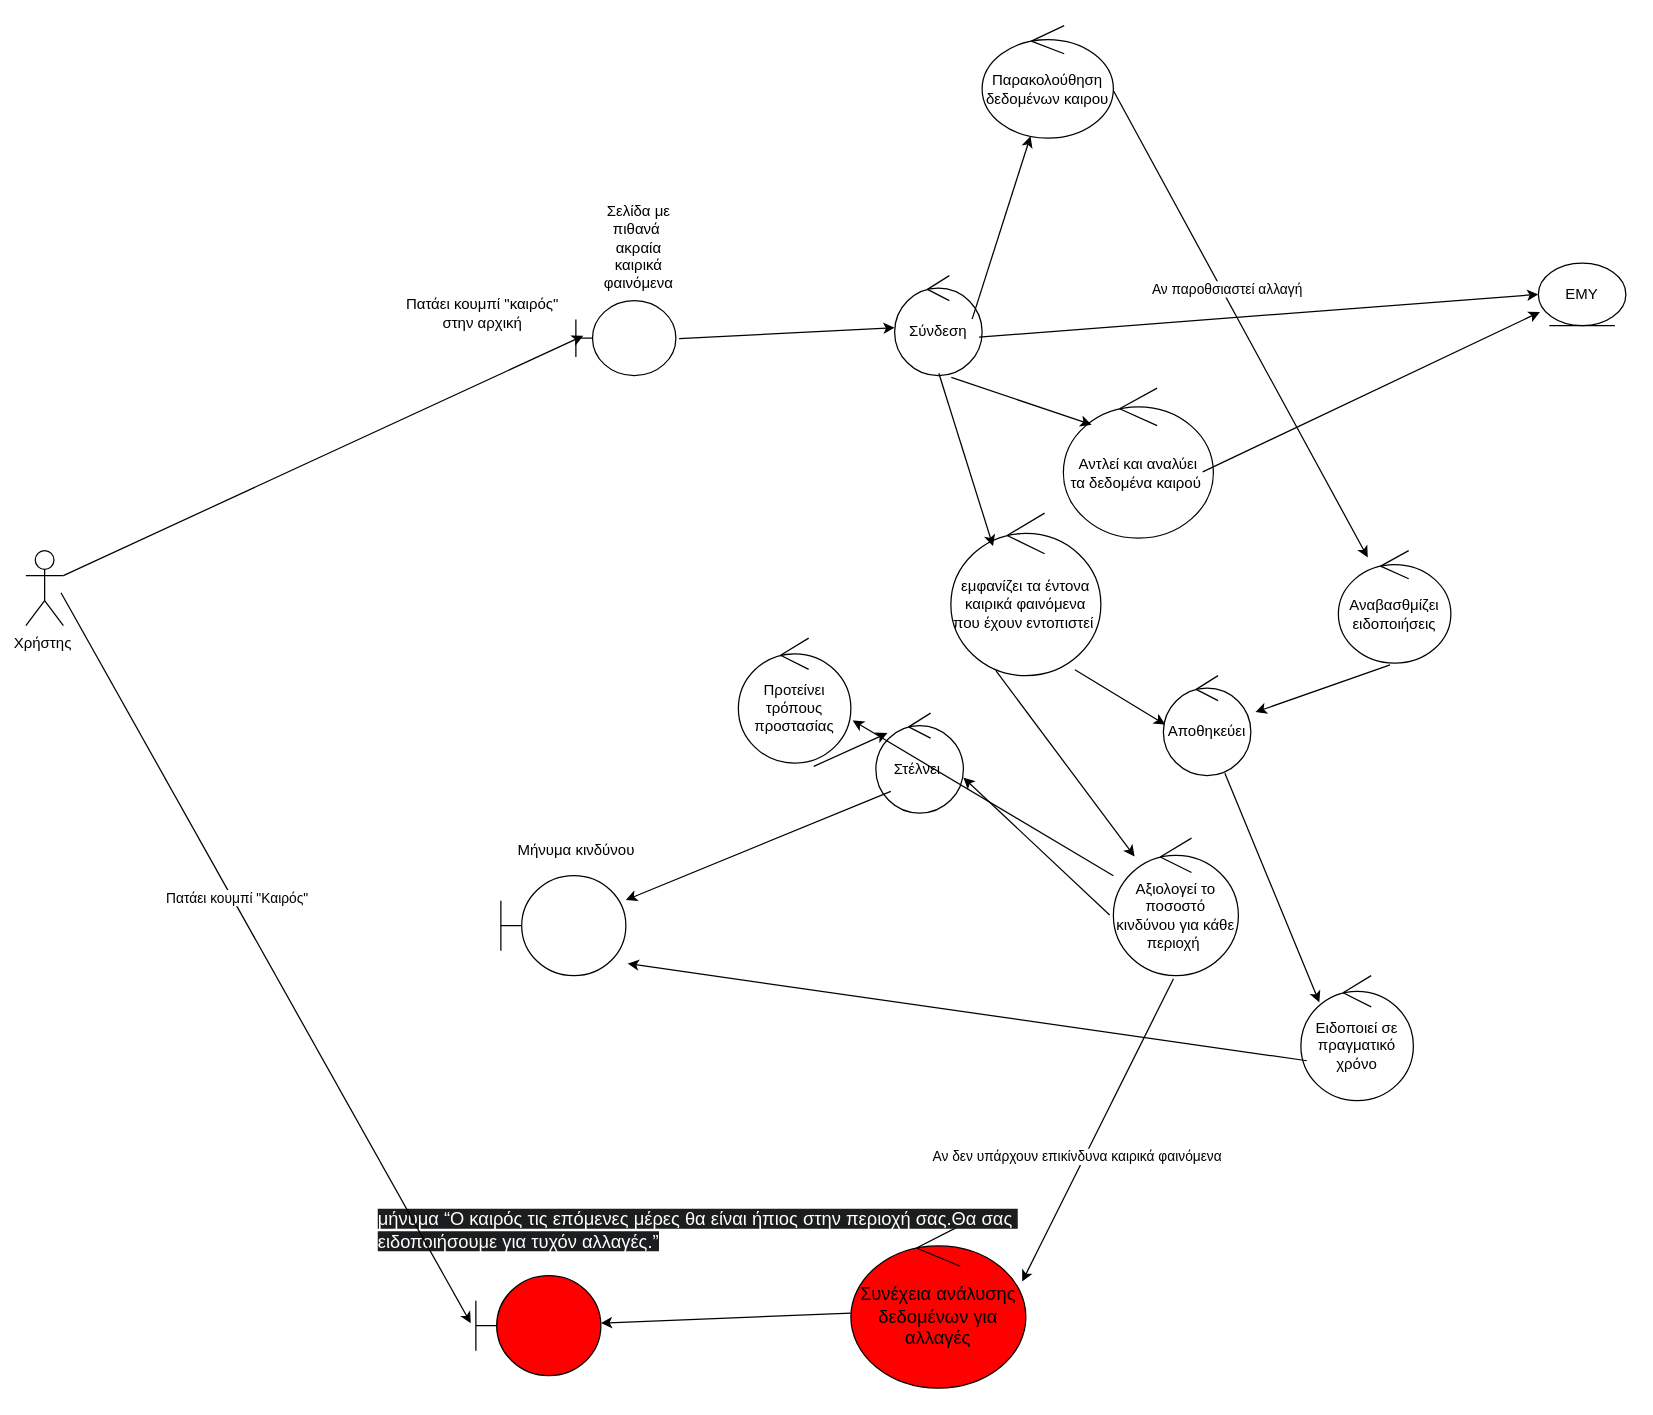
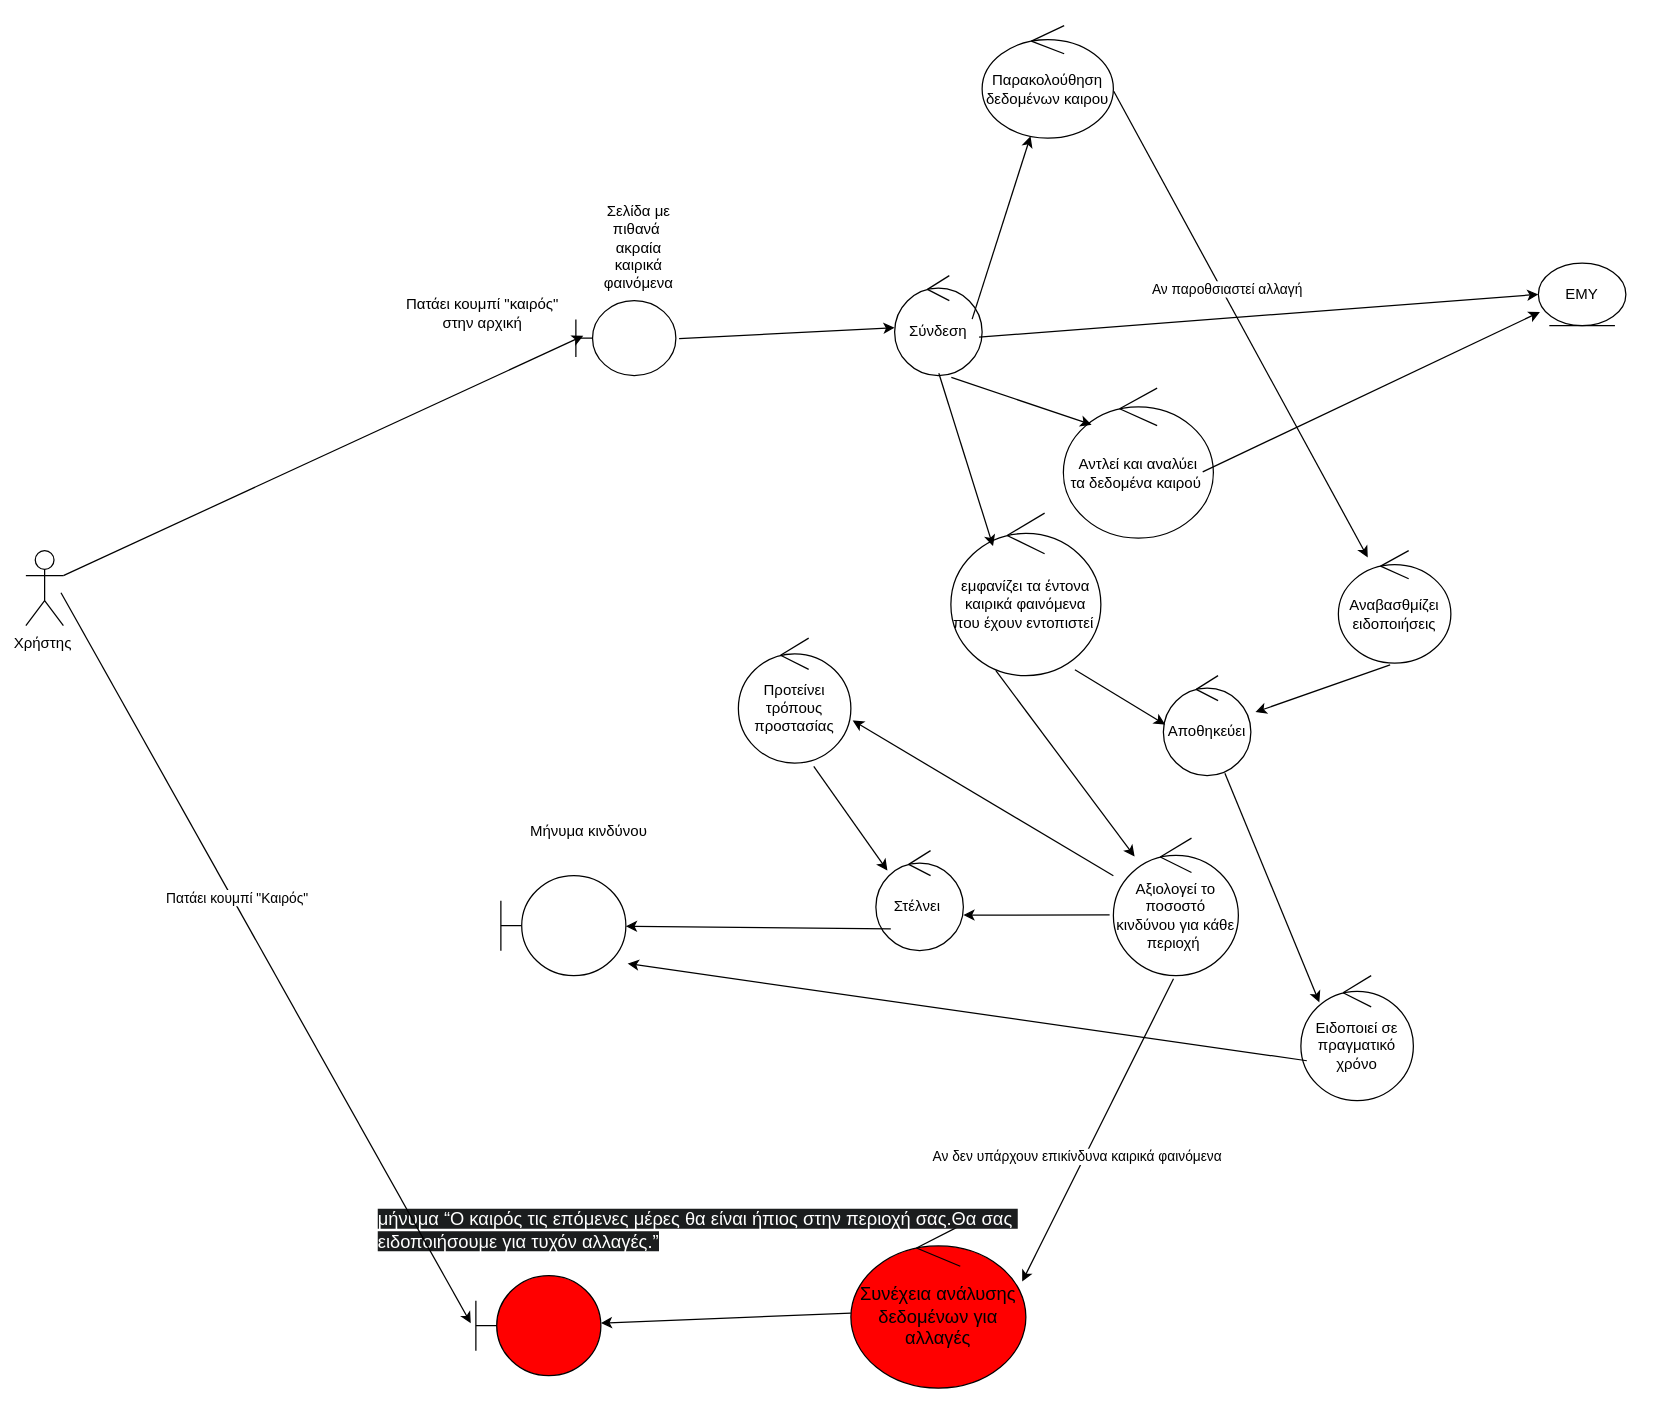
  <mxCell id="0" />
  <mxCell id="1" parent="0" />
  <mxCell id="2" value="Χρήστης&amp;nbsp;" style="shape=umlActor;verticalLabelPosition=bottom;verticalAlign=top;html=1;" vertex="1" parent="1"><mxGeometry x="20" y="440" width="30" height="60" as="geometry" /></mxCell>
  <mxCell id="3" value="" style="shape=umlBoundary;whiteSpace=wrap;html=1;" vertex="1" parent="1"><mxGeometry x="460" y="240" width="80" height="60" as="geometry" /></mxCell>
  <mxCell id="4" value="ΕΜΥ" style="ellipse;shape=umlEntity;whiteSpace=wrap;html=1;" vertex="1" parent="1"><mxGeometry x="1230" y="210" width="70" height="50" as="geometry" /></mxCell>
  <mxCell id="5" value="&lt;span style=&quot;text-wrap-mode: nowrap;&quot;&gt;Αντλεί και αναλύει&lt;/span&gt;&lt;div style=&quot;text-wrap-mode: nowrap;&quot;&gt;τα δεδομένα καιρού&amp;nbsp;&lt;/div&gt;" style="ellipse;shape=umlControl;whiteSpace=wrap;html=1;" vertex="1" parent="1"><mxGeometry x="850" y="310" width="120" height="120" as="geometry" /></mxCell>
  <mxCell id="6" value="Αξιολογεί το ποσοστό κινδύνου για κάθε περιοχή&amp;nbsp;" style="ellipse;shape=umlControl;whiteSpace=wrap;html=1;" vertex="1" parent="1"><mxGeometry x="890" y="670" width="100" height="110" as="geometry" /></mxCell>
  <mxCell id="7" value="εμφανίζει τα έντονα καιρικά φαινόμενα που έχουν εντοπιστεί&amp;nbsp;" style="ellipse;shape=umlControl;whiteSpace=wrap;html=1;" vertex="1" parent="1"><mxGeometry x="760" y="410" width="120" height="130" as="geometry" /></mxCell>
  <mxCell id="8" value="&lt;br&gt;&lt;div&gt;&lt;span style=&quot;text-wrap-mode: wrap;&quot;&gt;Σελίδα με πιθανά&amp;nbsp;&lt;/span&gt;&lt;/div&gt;&lt;div&gt;&lt;span style=&quot;text-wrap-mode: wrap;&quot;&gt;ακραία καιρικά φαινόμενα&lt;/span&gt;&lt;/div&gt;" style="text;html=1;align=center;verticalAlign=middle;resizable=0;points=[];autosize=1;strokeColor=none;fillColor=none;" vertex="1" parent="1"><mxGeometry x="430" y="160" width="160" height="60" as="geometry" /></mxCell>
  <mxCell id="9" value="Πατάει κουμπί &quot;καιρός&quot;&lt;div&gt;&amp;nbsp;στην αρχική&amp;nbsp;&lt;/div&gt;" style="text;html=1;align=center;verticalAlign=middle;resizable=0;points=[];autosize=1;strokeColor=none;fillColor=none;" vertex="1" parent="1"><mxGeometry x="310" y="230" width="150" height="40" as="geometry" /></mxCell>
  <mxCell id="10" value="&lt;font face=&quot;Arial, sans-serif&quot;&gt;&lt;span style=&quot;font-size: 14.667px; white-space-collapse: preserve;&quot;&gt;Συνέχεια ανάλυσης δεδομένων για αλλαγές&lt;/span&gt;&lt;/font&gt;" style="ellipse;shape=umlControl;whiteSpace=wrap;html=1;fillColor=#FF0000;" vertex="1" parent="1"><mxGeometry x="680" y="980" width="140" height="130" as="geometry" /></mxCell>
  <mxCell id="11" value="" style="endArrow=classic;html=1;rounded=0;exitX=1;exitY=0.333;exitDx=0;exitDy=0;exitPerimeter=0;entryX=0.074;entryY=0.469;entryDx=0;entryDy=0;entryPerimeter=0;" edge="1" parent="1" source="2" target="3"><mxGeometry width="50" height="50" relative="1" as="geometry"><mxPoint x="660" y="550" as="sourcePoint" /><mxPoint x="530" y="430" as="targetPoint" /></mxGeometry></mxCell>
  <mxCell id="12" value="" style="endArrow=classic;html=1;rounded=0;exitX=1.032;exitY=0.506;exitDx=0;exitDy=0;exitPerimeter=0;" edge="1" parent="1" source="3" target="13"><mxGeometry width="50" height="50" relative="1" as="geometry"><mxPoint x="660" y="550" as="sourcePoint" /><mxPoint x="750" y="260" as="targetPoint" /></mxGeometry></mxCell>
  <mxCell id="13" value="Σύνδεση" style="ellipse;shape=umlControl;whiteSpace=wrap;html=1;" vertex="1" parent="1"><mxGeometry x="715" y="220" width="70" height="80" as="geometry" /></mxCell>
  <mxCell id="14" value="" style="endArrow=classic;html=1;rounded=0;exitX=0.965;exitY=0.615;exitDx=0;exitDy=0;exitPerimeter=0;entryX=0;entryY=0.5;entryDx=0;entryDy=0;" edge="1" parent="1" source="13" target="4"><mxGeometry width="50" height="50" relative="1" as="geometry"><mxPoint x="660" y="550" as="sourcePoint" /><mxPoint x="710" y="500" as="targetPoint" /></mxGeometry></mxCell>
  <mxCell id="15" value="" style="endArrow=classic;html=1;rounded=0;exitX=0.648;exitY=1.018;exitDx=0;exitDy=0;exitPerimeter=0;entryX=0.188;entryY=0.244;entryDx=0;entryDy=0;entryPerimeter=0;" edge="1" parent="1" source="13" target="5"><mxGeometry width="50" height="50" relative="1" as="geometry"><mxPoint x="660" y="550" as="sourcePoint" /><mxPoint x="710" y="500" as="targetPoint" /></mxGeometry></mxCell>
  <mxCell id="16" value="" style="endArrow=classic;html=1;rounded=0;exitX=0.505;exitY=0.976;exitDx=0;exitDy=0;exitPerimeter=0;entryX=0.281;entryY=0.203;entryDx=0;entryDy=0;entryPerimeter=0;" edge="1" parent="1" source="13" target="7"><mxGeometry width="50" height="50" relative="1" as="geometry"><mxPoint x="660" y="550" as="sourcePoint" /><mxPoint x="710" y="500" as="targetPoint" /></mxGeometry></mxCell>
  <mxCell id="17" value="" style="endArrow=classic;html=1;rounded=0;exitX=0.929;exitY=0.558;exitDx=0;exitDy=0;exitPerimeter=0;entryX=0.018;entryY=0.782;entryDx=0;entryDy=0;entryPerimeter=0;" edge="1" parent="1" source="5" target="4"><mxGeometry width="50" height="50" relative="1" as="geometry"><mxPoint x="660" y="550" as="sourcePoint" /><mxPoint x="710" y="500" as="targetPoint" /></mxGeometry></mxCell>
  <mxCell id="18" value="Αποθηκεύει" style="ellipse;shape=umlControl;whiteSpace=wrap;html=1;" vertex="1" parent="1"><mxGeometry x="930" y="540" width="70" height="80" as="geometry" /></mxCell>
  <mxCell id="19" value="" style="endArrow=classic;html=1;rounded=0;exitX=0.827;exitY=0.964;exitDx=0;exitDy=0;exitPerimeter=0;entryX=0.021;entryY=0.49;entryDx=0;entryDy=0;entryPerimeter=0;" edge="1" parent="1" source="7" target="18"><mxGeometry width="50" height="50" relative="1" as="geometry"><mxPoint x="660" y="550" as="sourcePoint" /><mxPoint x="710" y="500" as="targetPoint" /></mxGeometry></mxCell>
  <mxCell id="20" value="" style="endArrow=classic;html=1;rounded=0;exitX=0.299;exitY=0.968;exitDx=0;exitDy=0;exitPerimeter=0;entryX=0.17;entryY=0.134;entryDx=0;entryDy=0;entryPerimeter=0;" edge="1" parent="1" source="7" target="6"><mxGeometry width="50" height="50" relative="1" as="geometry"><mxPoint x="660" y="550" as="sourcePoint" /><mxPoint x="700" y="650" as="targetPoint" /></mxGeometry></mxCell>
- <mxCell id="21" value="Στέλνει&amp;nbsp;" style="ellipse;shape=umlControl;whiteSpace=wrap;html=1;" vertex="1" parent="1"><mxGeometry x="700" y="570" width="70" height="80" as="geometry" /></mxCell>
+ <mxCell id="21" value="Στέλνει&amp;nbsp;" style="ellipse;shape=umlControl;whiteSpace=wrap;html=1;" vertex="1" parent="1"><mxGeometry x="700" y="680" width="70" height="80" as="geometry" /></mxCell>
  <mxCell id="22" value="" style="endArrow=classic;html=1;rounded=0;exitX=0.171;exitY=0.782;exitDx=0;exitDy=0;exitPerimeter=0;" edge="1" parent="1" source="21" target="23"><mxGeometry width="50" height="50" relative="1" as="geometry"><mxPoint x="660" y="550" as="sourcePoint" /><mxPoint x="590" y="673" as="targetPoint" /></mxGeometry></mxCell>
  <mxCell id="23" value="" style="shape=umlBoundary;whiteSpace=wrap;html=1;" vertex="1" parent="1"><mxGeometry x="400" y="700" width="100" height="80" as="geometry" /></mxCell>
- <mxCell id="24" value="Μήνυμα κινδύνου" style="text;html=1;align=center;verticalAlign=middle;resizable=0;points=[];autosize=1;strokeColor=none;fillColor=none;" vertex="1" parent="1"><mxGeometry x="400" y="665" width="120" height="30" as="geometry" /></mxCell>
+ <mxCell id="24" value="Μήνυμα κινδύνου" style="text;html=1;align=center;verticalAlign=middle;resizable=0;points=[];autosize=1;strokeColor=none;fillColor=none;" vertex="1" parent="1"><mxGeometry x="410" y="650" width="120" height="30" as="geometry" /></mxCell>
  <mxCell id="25" value="" style="endArrow=classic;html=1;rounded=0;exitX=-0.03;exitY=0.559;exitDx=0;exitDy=0;exitPerimeter=0;entryX=1;entryY=0.644;entryDx=0;entryDy=0;entryPerimeter=0;" edge="1" parent="1" source="6" target="21"><mxGeometry width="50" height="50" relative="1" as="geometry"><mxPoint x="660" y="550" as="sourcePoint" /><mxPoint x="710" y="500" as="targetPoint" /></mxGeometry></mxCell>
  <mxCell id="26" value="" style="endArrow=classic;html=1;rounded=0;entryX=0.132;entryY=0.199;entryDx=0;entryDy=0;entryPerimeter=0;exitX=0.67;exitY=1.026;exitDx=0;exitDy=0;exitPerimeter=0;" edge="1" parent="1" source="27" target="21"><mxGeometry width="50" height="50" relative="1" as="geometry"><mxPoint x="740" y="630" as="sourcePoint" /><mxPoint x="670" y="590" as="targetPoint" /></mxGeometry></mxCell>
  <mxCell id="27" value="Προτείνει τρόπους προστασίας" style="ellipse;shape=umlControl;whiteSpace=wrap;html=1;" vertex="1" parent="1"><mxGeometry x="590" y="510" width="90" height="100" as="geometry" /></mxCell>
  <mxCell id="28" value="" style="endArrow=classic;html=1;rounded=0;exitX=0;exitY=0.273;exitDx=0;exitDy=0;exitPerimeter=0;entryX=1.016;entryY=0.659;entryDx=0;entryDy=0;entryPerimeter=0;" edge="1" parent="1" source="6" target="27"><mxGeometry width="50" height="50" relative="1" as="geometry"><mxPoint x="690" y="600" as="sourcePoint" /><mxPoint x="740" y="550" as="targetPoint" /></mxGeometry></mxCell>
  <mxCell id="29" value="" style="endArrow=classic;html=1;rounded=0;exitX=0.886;exitY=0.435;exitDx=0;exitDy=0;exitPerimeter=0;" edge="1" parent="1" source="13" target="30"><mxGeometry width="50" height="50" relative="1" as="geometry"><mxPoint x="660" y="550" as="sourcePoint" /><mxPoint x="900" y="140" as="targetPoint" /></mxGeometry></mxCell>
  <mxCell id="30" value="Παρακολούθηση δεδομένων καιρου" style="ellipse;shape=umlControl;whiteSpace=wrap;html=1;" vertex="1" parent="1"><mxGeometry x="785" y="20" width="105" height="90" as="geometry" /></mxCell>
  <mxCell id="31" value="" style="endArrow=classic;html=1;rounded=0;exitX=1.003;exitY=0.584;exitDx=0;exitDy=0;exitPerimeter=0;" edge="1" parent="1" source="30" target="33"><mxGeometry width="50" height="50" relative="1" as="geometry"><mxPoint x="660" y="550" as="sourcePoint" /><mxPoint x="1020" y="30" as="targetPoint" /></mxGeometry></mxCell>
  <mxCell id="32" value="Αν παροθσιαστεί αλλαγή" style="edgeLabel;html=1;align=center;verticalAlign=middle;resizable=0;points=[];" vertex="1" connectable="0" parent="31"><mxGeometry x="-0.147" y="3" relative="1" as="geometry"><mxPoint x="1" as="offset" /></mxGeometry></mxCell>
  <mxCell id="33" value="Αναβασθμίζει ειδοποιήσεις" style="ellipse;shape=umlControl;whiteSpace=wrap;html=1;" vertex="1" parent="1"><mxGeometry x="1070" y="440" width="90" height="90" as="geometry" /></mxCell>
  <mxCell id="34" value="" style="endArrow=classic;html=1;rounded=0;exitX=0.46;exitY=1.016;exitDx=0;exitDy=0;exitPerimeter=0;entryX=1.052;entryY=0.365;entryDx=0;entryDy=0;entryPerimeter=0;" edge="1" parent="1" source="33" target="18"><mxGeometry width="50" height="50" relative="1" as="geometry"><mxPoint x="970" y="330" as="sourcePoint" /><mxPoint x="1020" y="280" as="targetPoint" /></mxGeometry></mxCell>
  <mxCell id="35" value="Ειδοποιεί σε πραγματικό χρόνο" style="ellipse;shape=umlControl;whiteSpace=wrap;html=1;" vertex="1" parent="1"><mxGeometry x="1040" y="780" width="90" height="100" as="geometry" /></mxCell>
  <mxCell id="36" value="" style="endArrow=classic;html=1;rounded=0;exitX=0.703;exitY=0.976;exitDx=0;exitDy=0;exitPerimeter=0;entryX=0.164;entryY=0.214;entryDx=0;entryDy=0;entryPerimeter=0;" edge="1" parent="1" source="18" target="35"><mxGeometry width="50" height="50" relative="1" as="geometry"><mxPoint x="970" y="660" as="sourcePoint" /><mxPoint x="1020" y="610" as="targetPoint" /></mxGeometry></mxCell>
  <mxCell id="37" value="" style="endArrow=classic;html=1;rounded=0;exitX=0.053;exitY=0.681;exitDx=0;exitDy=0;exitPerimeter=0;entryX=1.014;entryY=0.879;entryDx=0;entryDy=0;entryPerimeter=0;" edge="1" parent="1" source="35" target="23"><mxGeometry width="50" height="50" relative="1" as="geometry"><mxPoint x="970" y="660" as="sourcePoint" /><mxPoint x="1020" y="610" as="targetPoint" /></mxGeometry></mxCell>
  <mxCell id="38" value="" style="endArrow=classic;html=1;rounded=0;exitX=0.481;exitY=1.023;exitDx=0;exitDy=0;exitPerimeter=0;entryX=0.979;entryY=0.344;entryDx=0;entryDy=0;entryPerimeter=0;" edge="1" parent="1" source="6" target="10"><mxGeometry width="50" height="50" relative="1" as="geometry"><mxPoint x="896.85" y="1045.94" as="sourcePoint" /><mxPoint x="870" y="960" as="targetPoint" /></mxGeometry></mxCell>
  <mxCell id="39" value="Αν δεν υπάρχουν επικίνδυνα καιρικά φαινόμενα" style="edgeLabel;html=1;align=center;verticalAlign=middle;resizable=0;points=[];" vertex="1" connectable="0" parent="38"><mxGeometry x="0.186" y="-5" relative="1" as="geometry"><mxPoint x="-1" as="offset" /></mxGeometry></mxCell>
  <mxCell id="40" value="&lt;span style=&quot;color: rgb(255, 255, 255); font-family: Arial, sans-serif; font-size: 14.667px; font-style: normal; font-variant-ligatures: normal; font-variant-caps: normal; font-weight: 400; letter-spacing: normal; orphans: 2; text-align: center; text-indent: 0px; text-transform: none; widows: 2; word-spacing: 0px; -webkit-text-stroke-width: 0px; white-space: pre-wrap; background-color: rgb(27, 29, 30); text-decoration-thickness: initial; text-decoration-style: initial; text-decoration-color: initial; display: inline !important; float: none;&quot;&gt;μήνυμα&amp;nbsp;“Ο καιρός τις επόμενες μέρες θα είναι ήπιος στην περιοχή σας.Θα σας ειδοποιήσουμε για τυχόν αλλαγές.”&lt;/span&gt;" style="text;whiteSpace=wrap;html=1;" vertex="1" parent="1"><mxGeometry x="300" y="960" width="560" height="60" as="geometry" /></mxCell>
  <mxCell id="41" value="" style="endArrow=classic;html=1;rounded=0;exitX=0;exitY=0.538;exitDx=0;exitDy=0;exitPerimeter=0;" edge="1" parent="1" source="10" target="42"><mxGeometry width="50" height="50" relative="1" as="geometry"><mxPoint x="480" y="890" as="sourcePoint" /><mxPoint x="500" y="1046.074" as="targetPoint" /></mxGeometry></mxCell>
  <mxCell id="42" value="" style="shape=umlBoundary;whiteSpace=wrap;html=1;fillColor=#FF0000;" vertex="1" parent="1"><mxGeometry x="380" y="1020" width="100" height="80" as="geometry" /></mxCell>
  <mxCell id="43" value="" style="endArrow=classic;html=1;rounded=0;exitX=0.937;exitY=0.561;exitDx=0;exitDy=0;exitPerimeter=0;entryX=-0.041;entryY=0.476;entryDx=0;entryDy=0;entryPerimeter=0;" edge="1" parent="1" source="2" target="42"><mxGeometry width="50" height="50" relative="1" as="geometry"><mxPoint x="470" y="890" as="sourcePoint" /><mxPoint x="520" y="840" as="targetPoint" /></mxGeometry></mxCell>
  <mxCell id="44" value="Πατάει κουμπί &quot;Καιρός&quot;" style="edgeLabel;html=1;align=center;verticalAlign=middle;resizable=0;points=[];" vertex="1" connectable="0" parent="43"><mxGeometry x="-0.16" y="3" relative="1" as="geometry"><mxPoint as="offset" /></mxGeometry></mxCell>
